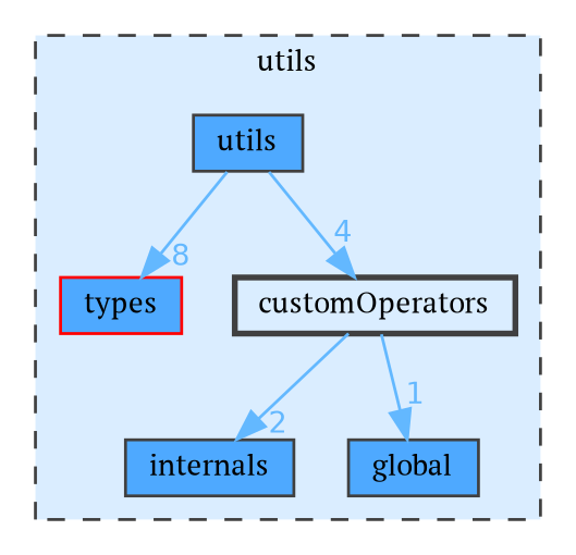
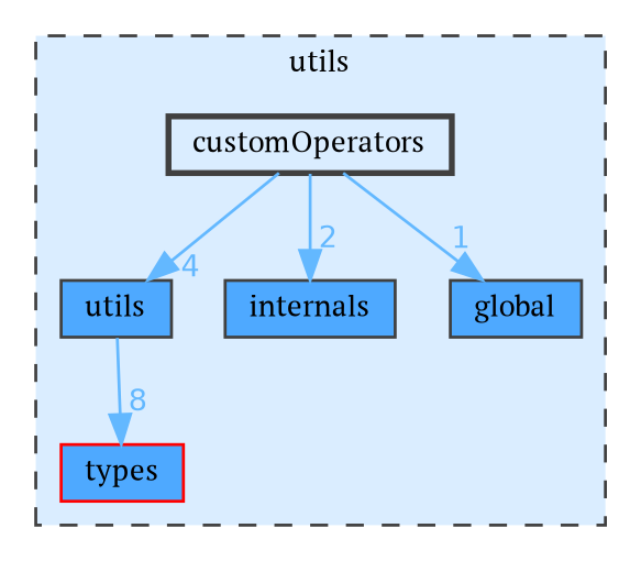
  digraph {
    compound=true
    fontname="PT Serif"
    node [color=grey25 fillcolor="#4ea9ff" fontname="PT Serif" fontsize=10 shape=box style=filled]
    edge [color=steelblue1 fontcolor=steelblue1 fontname="PT Serif" fontsize=10 labeldistance=1.5 labelfontname=Helvetica labelfontsize=10]
    n1 [color=red height=0.2 label=types width=0.4]
    n2 [height=0.2 label=utils width=0.4]
    n3 [height=0.2 label=internals width=0.4]
    n4 [height=0.2 label=global width=0.4]
    n5 [fillcolor="#daedff" height=0.2 label=customOperators style="filled,bold" width=0.4]
    subgraph cluster_1 {
      bgcolor="#daedff"
      fontsize=10
      label=utils
      pencolor=grey25
      style="filled,dashed"
      n1
      n2
      n3
      n4
      n5
    }
    n2 -> n1 [headlabel=8]
-   n2 -> n5 [headlabel=4]
+   n5 -> n2 [headlabel=4]
    n5 -> n3 [headlabel=2]
    n5 -> n4 [headlabel=1]
  }
